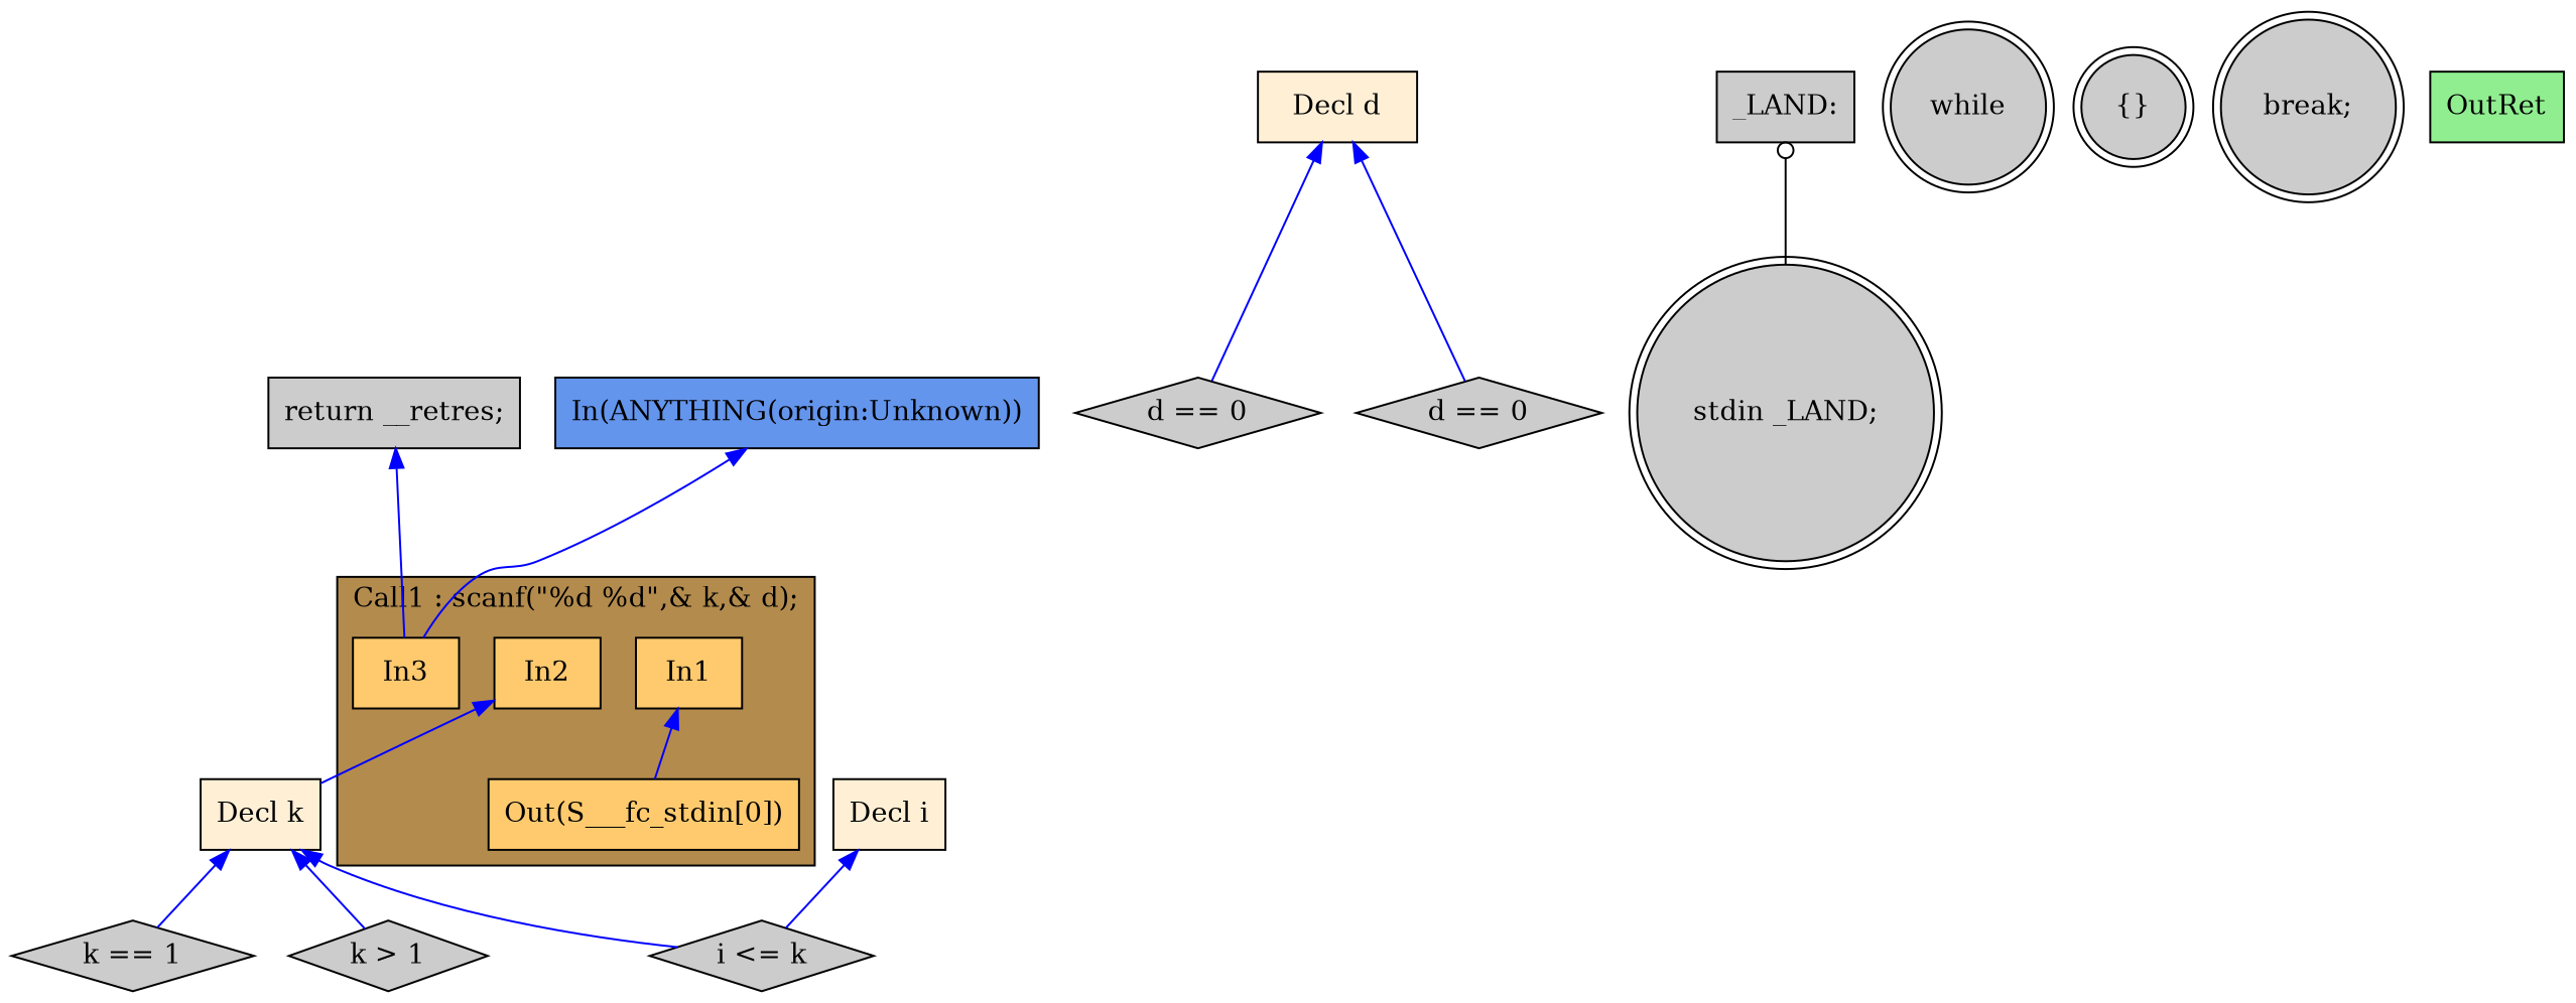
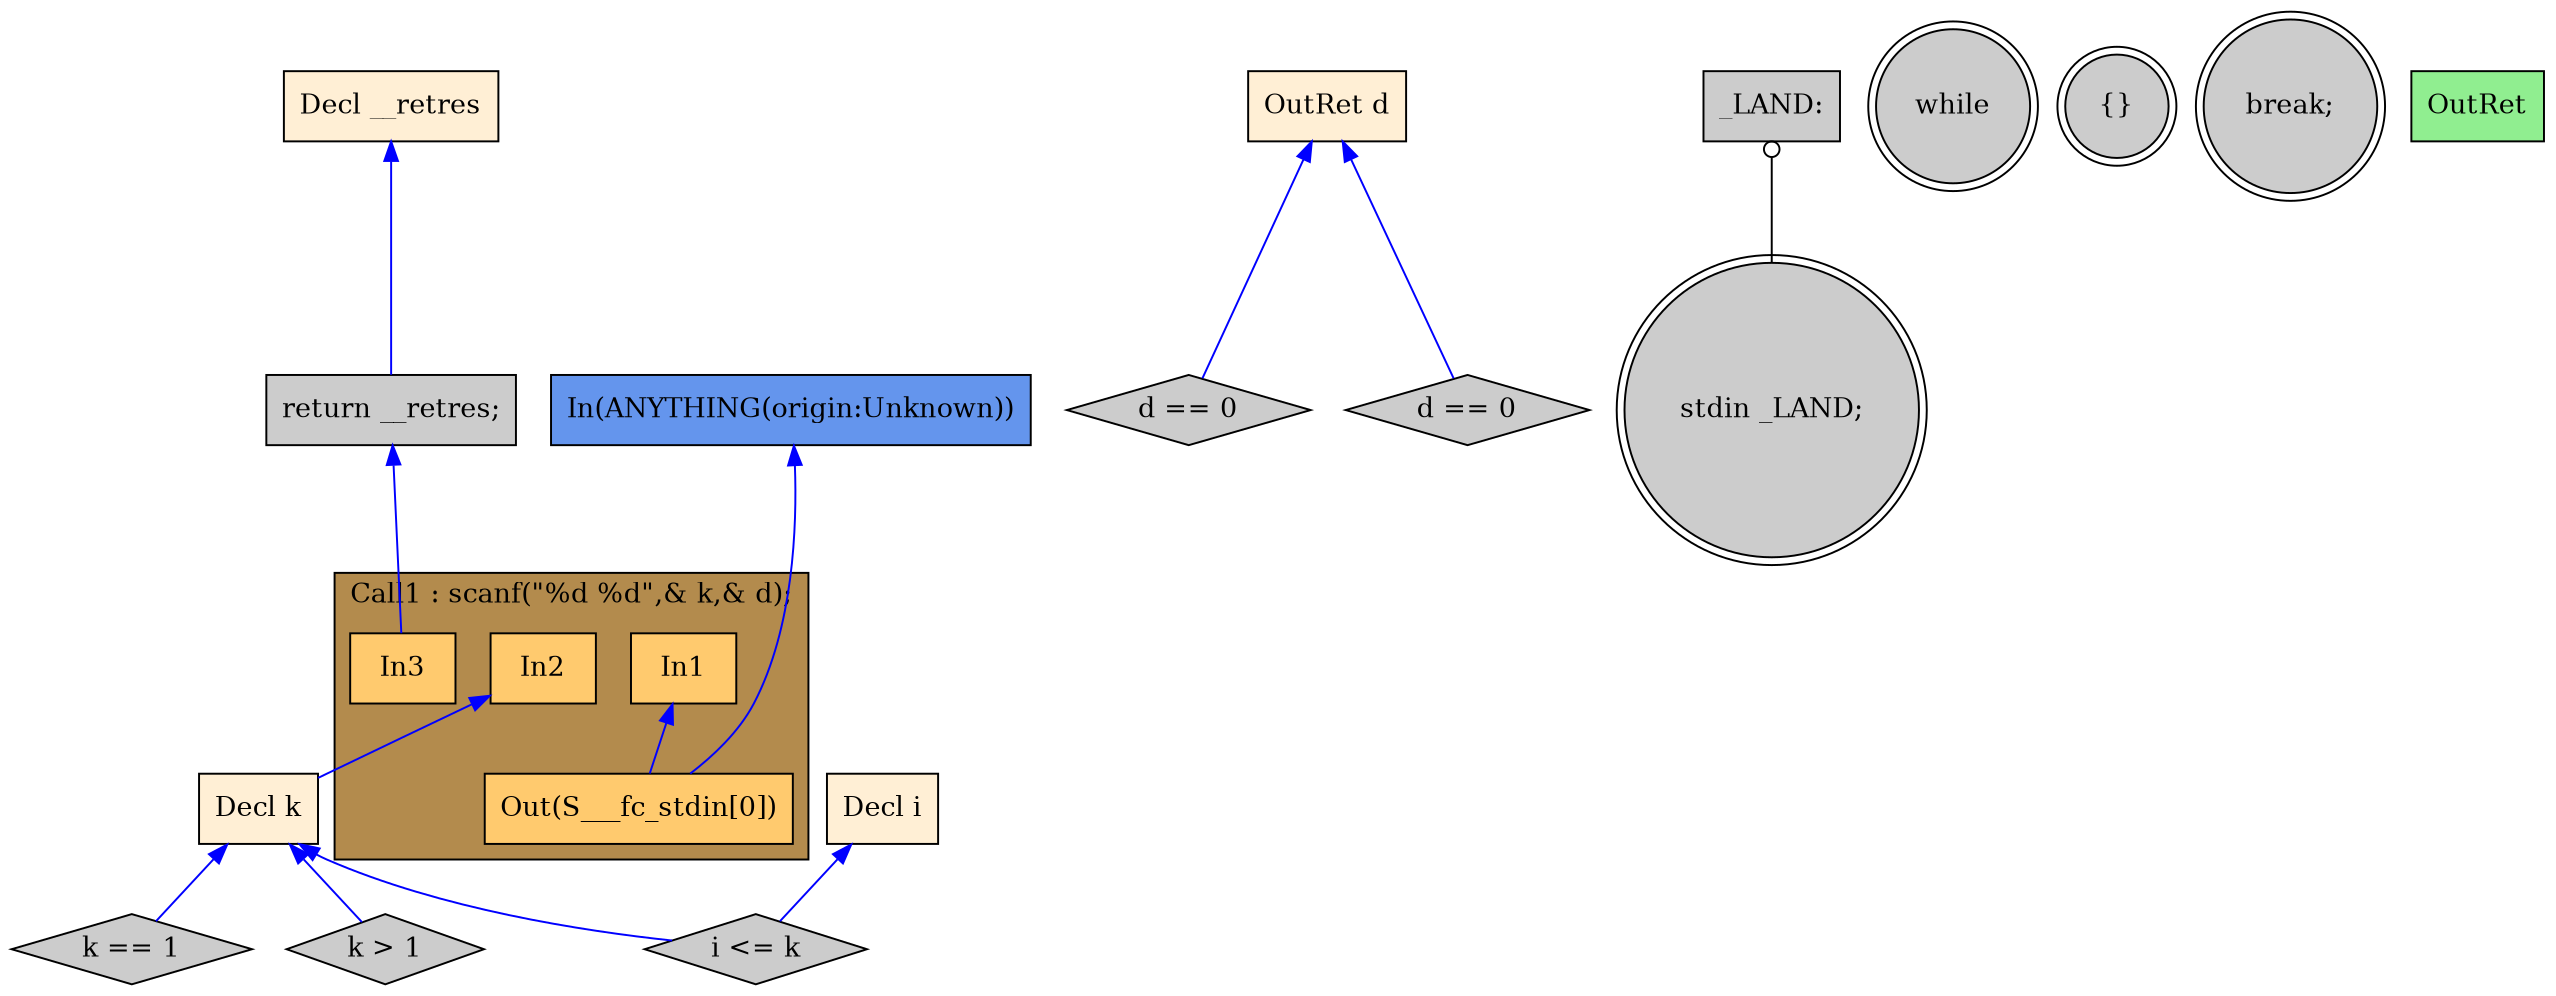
  digraph {
    rankdir=TB
    node [fillcolor="#CCCCCC" shape=box style=filled]
    edge [color="#0000FF" dir=back]
    n1 [fillcolor="#FFCA6E" label=In1]
    n2 [fillcolor="#FFCA6E" label=In2]
    n3 [fillcolor="#FFCA6E" label=In3]
    n4 [fillcolor="#FFCA6E" label="Out(S___fc_stdin[0])"]
    n5 [fillcolor="#FFEFD5" label="Decl k"]
    n6 [label="k == 1" shape=diamond]
    n7 [label="k > 1" shape=diamond]
    n8 [label="i <= k" shape=diamond]
-   n9 [fillcolor="#FFEFD5" label="Decl d"]
+   n9 [fillcolor="#FFEFD5" label="OutRet d"]
    n10 [label="d == 0" shape=diamond]
    n11 [label="d == 0" shape=diamond]
    n12 [fillcolor="#FFEFD5" label="Decl i"]
+   n13 [fillcolor="#FFEFD5" label="Decl __retres"]
    n14 [label="return __retres;"]
    n15 [label="stdin _LAND;" shape=doublecircle]
    n16 [label="_LAND:"]
    n17 [label=while shape=doublecircle]
    n18 [label="{}" shape=doublecircle]
    n19 [label="break;" shape=doublecircle]
    n20 [fillcolor="#90EE90" label=OutRet]
    n21 [fillcolor="#6495ED" label="In(ANYTHING(origin:Unknown))"]
    subgraph cluster_1 {
      fillcolor="#B38B4D"
      label="Call1 : scanf(\"%d %d\",& k,& d);"
      style=filled
      n1
      n2
      n3
      n4
    }
    n1 -> n4
    n2 -> n5
    n5 -> n6
    n5 -> n7
    n5 -> n8
    n9 -> n10
    n9 -> n11
    n12 -> n8
+   n13 -> n14
    n14 -> n3
    n16 -> n15 [arrowtail=odot color="#000000"]
-   n21 -> n3
+   n21 -> n4
  }
